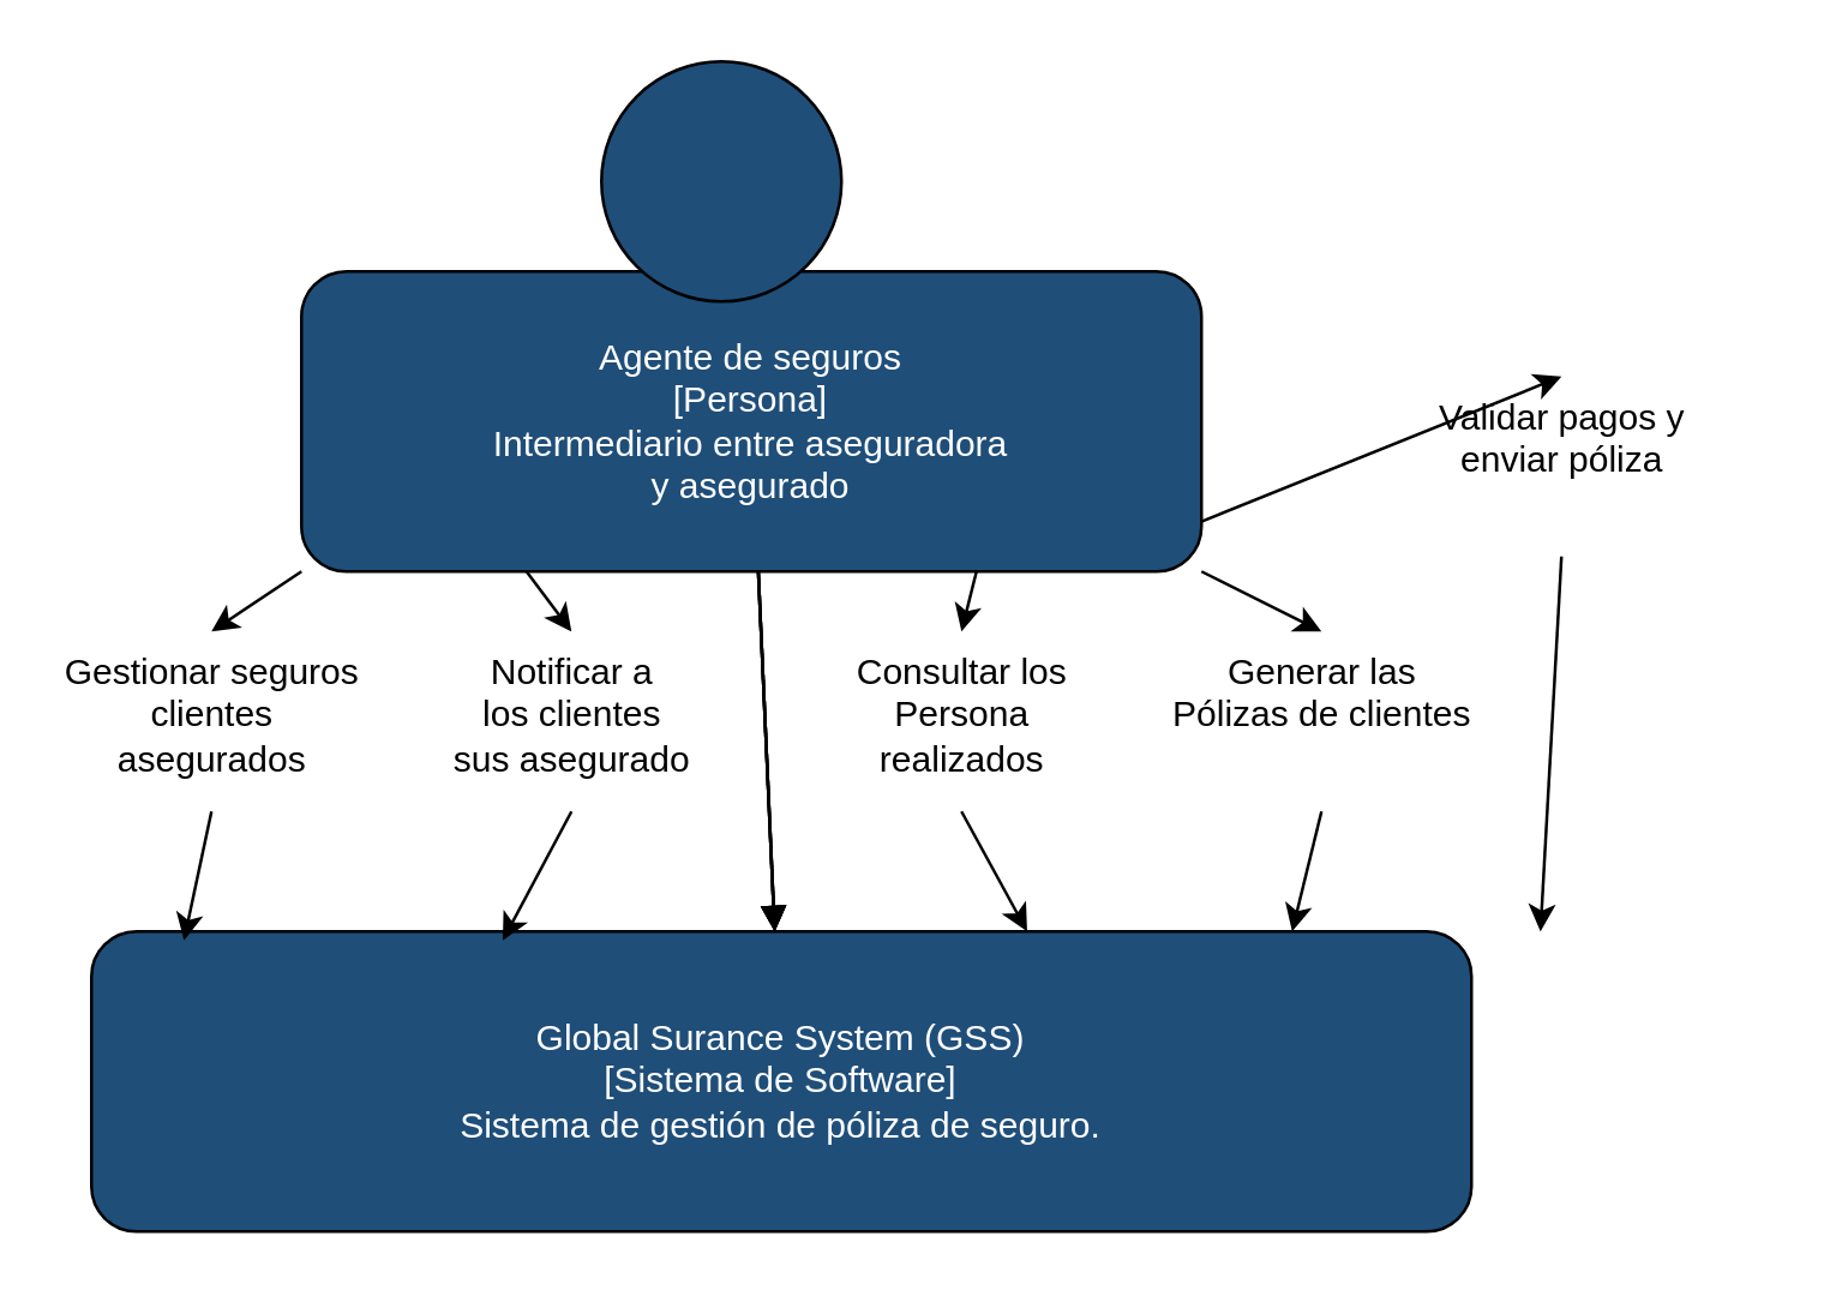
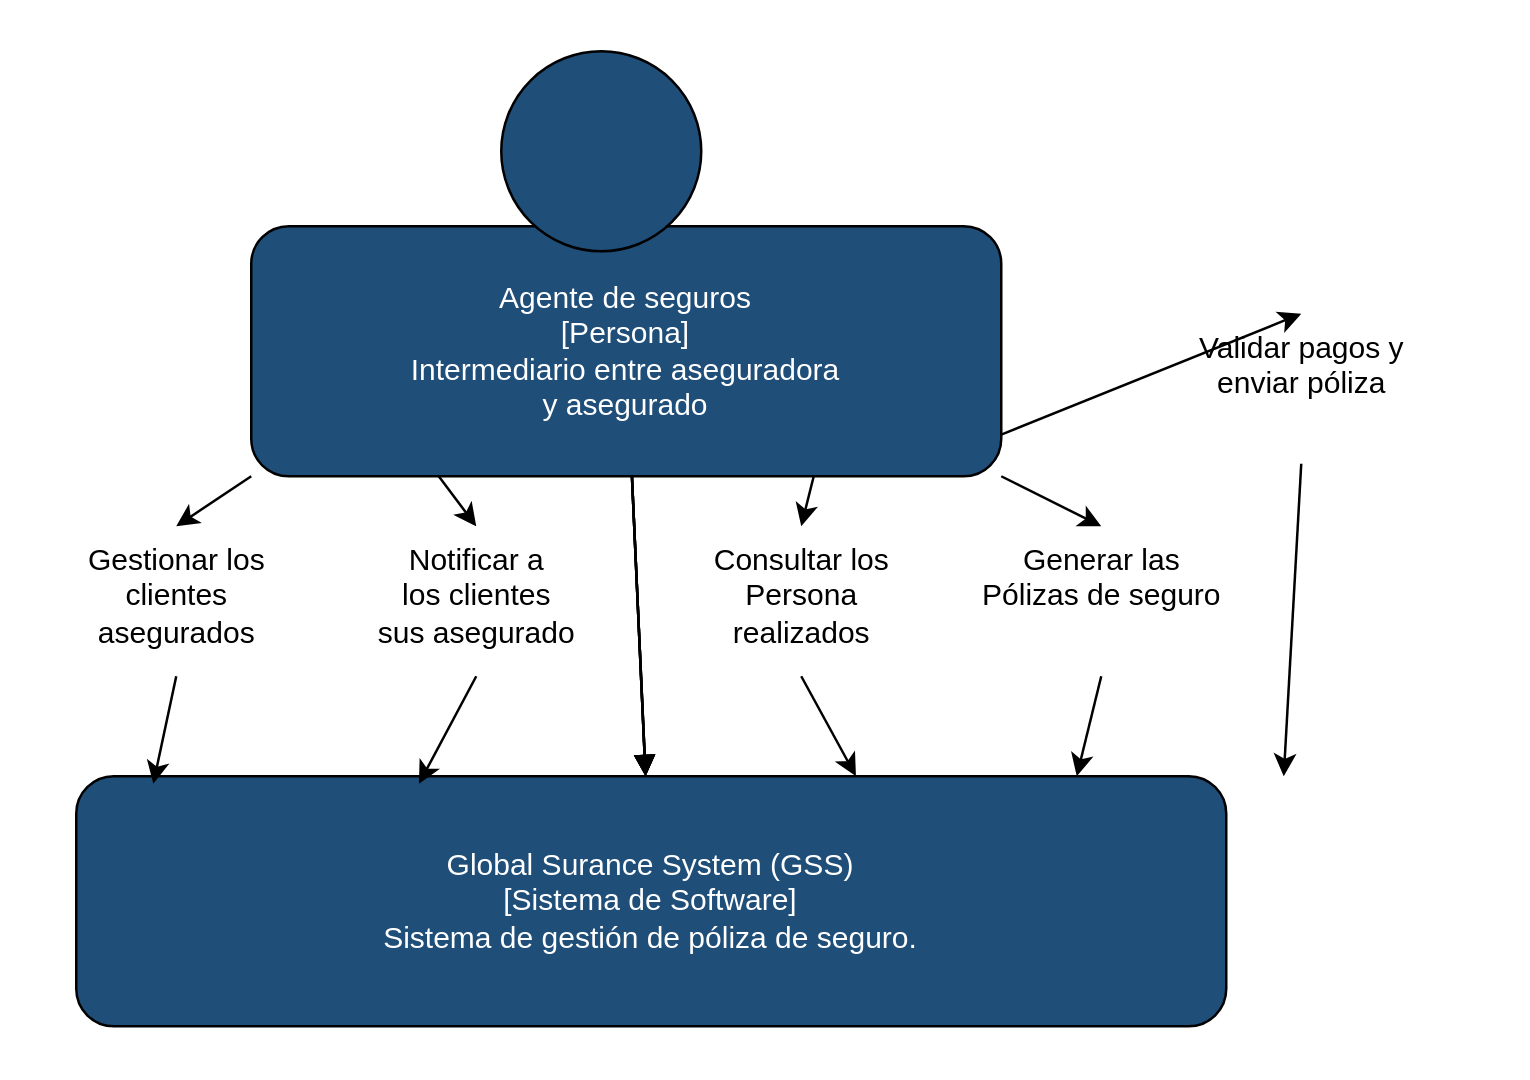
  <mxCell id="0" />
  <mxCell id="1" parent="0" />
  <mxCell id="2" style="edgeStyle=none;html=1;exitX=0;exitY=1;exitDx=0;exitDy=0;entryX=0.5;entryY=0;entryDx=0;entryDy=0;" edge="1" parent="1" source="7" target="13"><mxGeometry relative="1" as="geometry" /></mxCell>
  <mxCell id="3" style="edgeStyle=none;html=1;exitX=0.25;exitY=1;exitDx=0;exitDy=0;entryX=0.5;entryY=0;entryDx=0;entryDy=0;" edge="1" parent="1" source="7" target="14"><mxGeometry relative="1" as="geometry" /></mxCell>
  <mxCell id="4" style="edgeStyle=none;html=1;exitX=0.75;exitY=1;exitDx=0;exitDy=0;entryX=0.5;entryY=0;entryDx=0;entryDy=0;" edge="1" parent="1" source="7" target="15"><mxGeometry relative="1" as="geometry" /></mxCell>
  <mxCell id="5" style="edgeStyle=none;html=1;exitX=1;exitY=1;exitDx=0;exitDy=0;entryX=0.5;entryY=0;entryDx=0;entryDy=0;" edge="1" parent="1" source="7" target="16"><mxGeometry relative="1" as="geometry" /></mxCell>
  <mxCell id="6" style="edgeStyle=none;html=1;exitX=1.25;exitY=1;exitDx=0;exitDy=0;entryX=0.5;entryY=0;entryDx=0;entryDy=0;" edge="1" parent="1" source="7" target="17"><mxGeometry relative="1" as="geometry" /></mxCell>
  <mxCell id="7" value="Agente de seguros&#10;[Persona]&#10;Intermediario entre aseguradora&#10;y asegurado" style="rounded=1;whiteSpace=wrap;html=1;fillColor=#1F4E79;fontColor=#FFFFFF;" parent="1" vertex="1"><mxGeometry x="100" y="90" width="300" height="100" as="geometry" /></mxCell>
  <mxCell id="8" value="Global Surance System (GSS)&#10;[Sistema de Software]&#10;Sistema de gestión de póliza de seguro." style="rounded=1;whiteSpace=wrap;html=1;fillColor=#1F4E79;fontColor=#FFFFFF;" parent="1" vertex="1"><mxGeometry x="30" y="310" width="460" height="100" as="geometry" /></mxCell>
  <mxCell id="9" style="endArrow=block;html=1;" parent="1" source="7" target="8" edge="1"><mxGeometry relative="1" as="geometry"><mxPoint x="70" y="240" as="targetPoint" /></mxGeometry></mxCell>
  <mxCell id="10" style="endArrow=block;html=1;" parent="1" source="7" target="8" edge="1"><mxGeometry relative="1" as="geometry"><mxPoint x="170" y="240" as="targetPoint" /></mxGeometry></mxCell>
  <mxCell id="11" style="endArrow=block;html=1;" parent="1" source="7" target="8" edge="1"><mxGeometry relative="1" as="geometry"><mxPoint x="270" y="240" as="targetPoint" /></mxGeometry></mxCell>
  <mxCell id="12" style="endArrow=block;html=1;" parent="1" source="7" target="8" edge="1"><mxGeometry relative="1" as="geometry"><mxPoint x="370" y="240" as="targetPoint" /></mxGeometry></mxCell>
- <mxCell id="13" value="Gestionar seguros&#10;clientes&#10;asegurados" style="text;html=1;strokeColor=none;fillColor=none;align=center;" parent="1" vertex="1"><mxGeometry x="20" y="210" width="100" height="60" as="geometry" /></mxCell>
+ <mxCell id="13" value="Gestionar los&#10;clientes&#10;asegurados" style="text;html=1;strokeColor=none;fillColor=none;align=center;" parent="1" vertex="1"><mxGeometry x="20" y="210" width="100" height="60" as="geometry" /></mxCell>
  <mxCell id="14" value="Notificar a&#10;los clientes&#10;sus asegurado" style="text;html=1;strokeColor=none;fillColor=none;align=center;" parent="1" vertex="1"><mxGeometry x="130" y="210" width="120" height="60" as="geometry" /></mxCell>
  <mxCell id="15" value="Consultar los&#10;Persona&#10;realizados" style="text;html=1;strokeColor=none;fillColor=none;align=center;" parent="1" vertex="1"><mxGeometry x="270" y="210" width="100" height="60" as="geometry" /></mxCell>
- <mxCell id="16" value="Generar las&#10;Pólizas de clientes" style="text;html=1;strokeColor=none;fillColor=none;align=center;" parent="1" vertex="1"><mxGeometry x="380" y="210" width="120" height="60" as="geometry" /></mxCell>
+ <mxCell id="16" value="Generar las&#10;Pólizas de seguro" style="text;html=1;strokeColor=none;fillColor=none;align=center;" parent="1" vertex="1"><mxGeometry x="380" y="210" width="120" height="60" as="geometry" /></mxCell>
  <mxCell id="17" value="Validar pagos y&#10;enviar póliza" style="text;html=1;strokeColor=none;fillColor=none;align=center;" parent="1" vertex="1"><mxGeometry x="450" y="125" width="140" height="60" as="geometry" /></mxCell>
  <mxCell id="18" value="" style="ellipse;whiteSpace=wrap;html=1;fillColor=#1F4E79;" parent="1" vertex="1"><mxGeometry x="200" y="20" width="80" height="80" as="geometry" /></mxCell>
  <mxCell id="19" style="edgeStyle=none;html=1;exitX=0.5;exitY=1;exitDx=0;exitDy=0;entryX=0.067;entryY=0.03;entryDx=0;entryDy=0;entryPerimeter=0;" edge="1" parent="1" source="13" target="8"><mxGeometry relative="1" as="geometry" /></mxCell>
  <mxCell id="20" style="edgeStyle=none;html=1;exitX=0.5;exitY=1;exitDx=0;exitDy=0;entryX=0.298;entryY=0.03;entryDx=0;entryDy=0;entryPerimeter=0;" edge="1" parent="1" source="14" target="8"><mxGeometry relative="1" as="geometry" /></mxCell>
  <mxCell id="21" style="edgeStyle=none;html=1;exitX=0.5;exitY=1;exitDx=0;exitDy=0;entryX=0.678;entryY=0;entryDx=0;entryDy=0;entryPerimeter=0;" edge="1" parent="1" source="15" target="8"><mxGeometry relative="1" as="geometry" /></mxCell>
  <mxCell id="22" style="edgeStyle=none;html=1;exitX=0.5;exitY=1;exitDx=0;exitDy=0;entryX=0.87;entryY=0;entryDx=0;entryDy=0;entryPerimeter=0;" edge="1" parent="1" source="16" target="8"><mxGeometry relative="1" as="geometry" /></mxCell>
  <mxCell id="23" style="edgeStyle=none;html=1;exitX=0.5;exitY=1;exitDx=0;exitDy=0;entryX=1.05;entryY=0;entryDx=0;entryDy=0;entryPerimeter=0;" edge="1" parent="1" source="17" target="8"><mxGeometry relative="1" as="geometry" /></mxCell>
